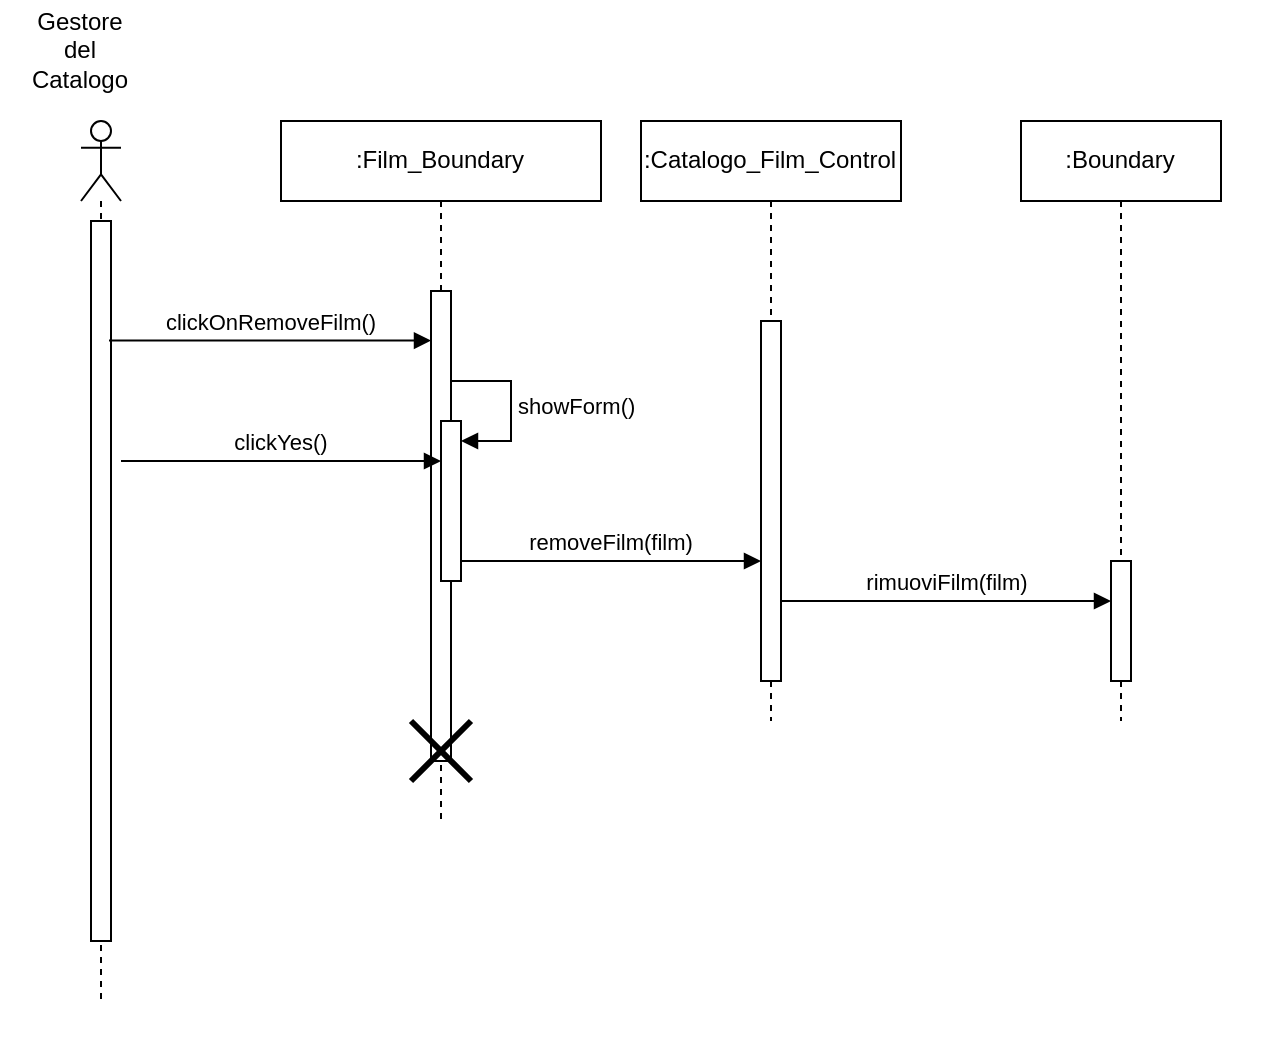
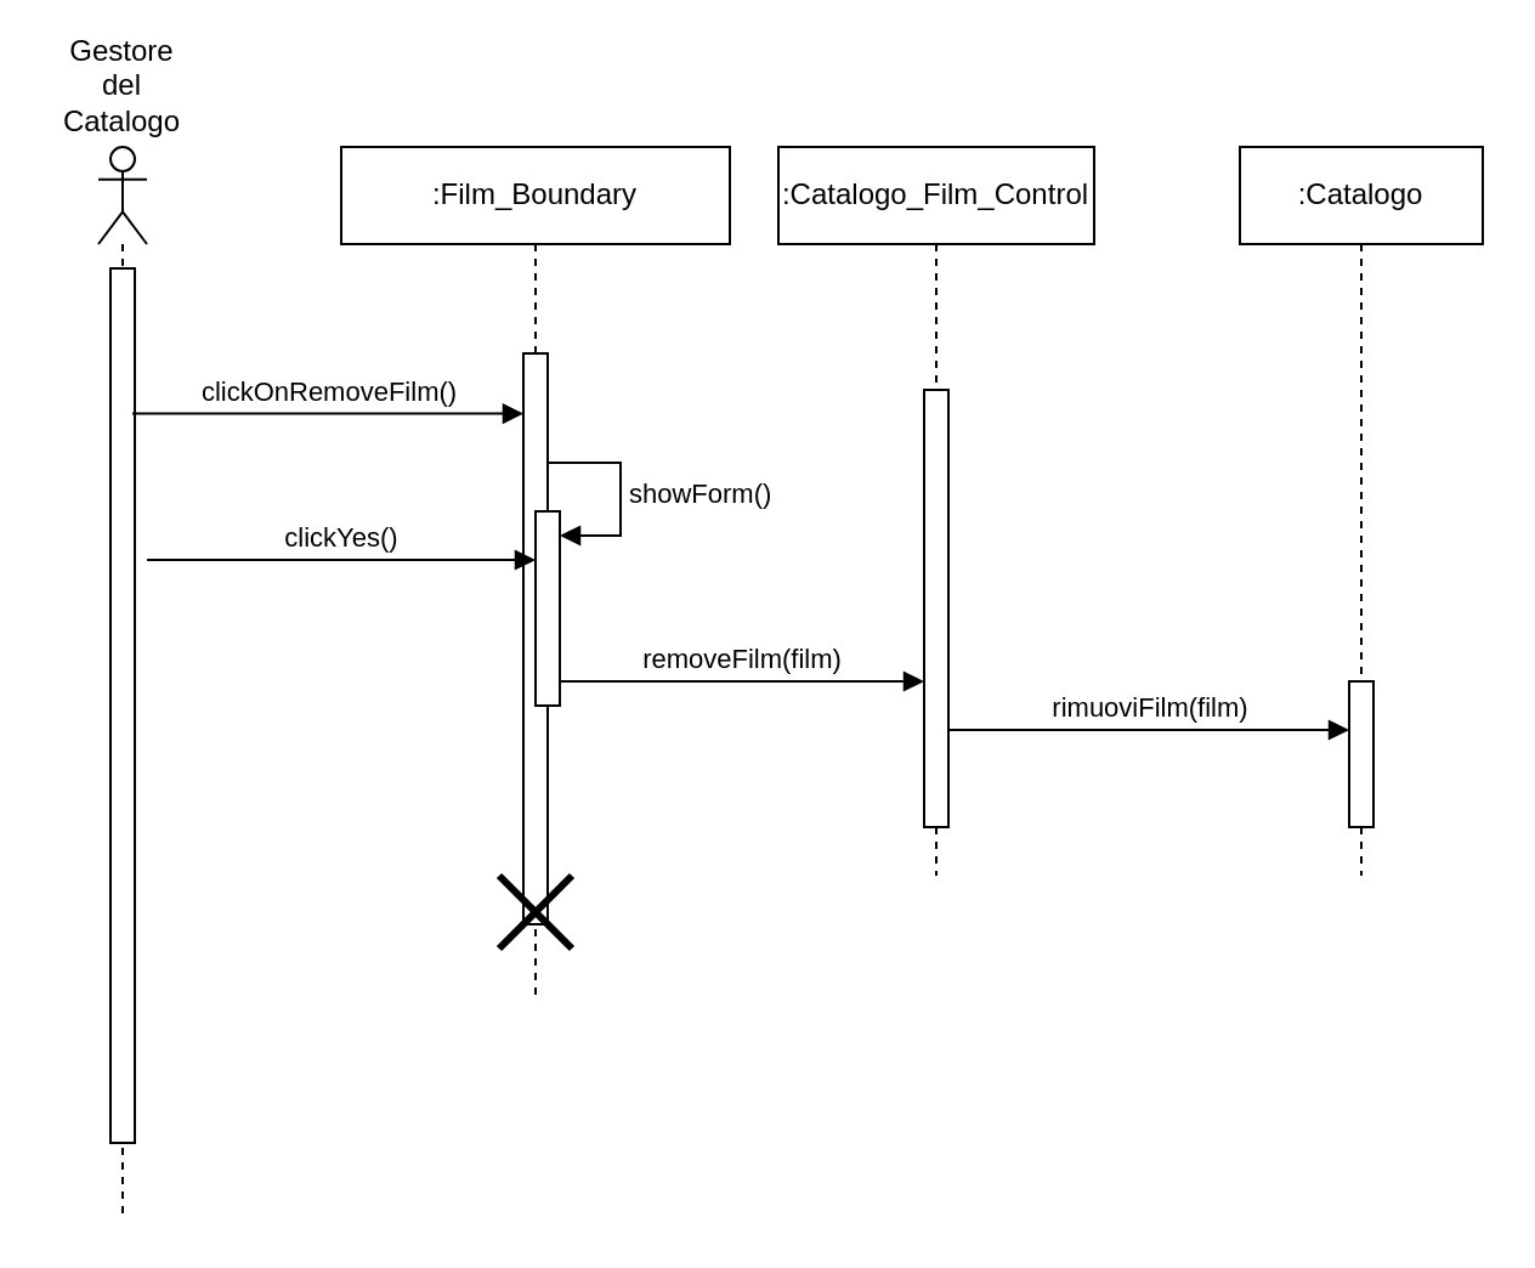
  <mxCell id="0" />
  <mxCell id="1" parent="0" />
  <mxCell id="2" value="" style="shape=umlLifeline;perimeter=lifelinePerimeter;whiteSpace=wrap;html=1;container=1;dropTarget=0;collapsible=0;recursiveResize=0;outlineConnect=0;portConstraint=eastwest;newEdgeStyle={&quot;curved&quot;:0,&quot;rounded&quot;:0};participant=umlActor;" vertex="1" parent="1"><mxGeometry x="40" y="60" width="20" height="440" as="geometry" /></mxCell>
  <mxCell id="3" value="" style="html=1;points=[[0,0,0,0,5],[0,1,0,0,-5],[1,0,0,0,5],[1,1,0,0,-5]];perimeter=orthogonalPerimeter;outlineConnect=0;targetShapes=umlLifeline;portConstraint=eastwest;newEdgeStyle={&quot;curved&quot;:0,&quot;rounded&quot;:0};" vertex="1" parent="2"><mxGeometry x="5" y="50" width="10" height="360" as="geometry" /></mxCell>
- <mxCell id="4" value="Gestore del Catalogo" style="text;html=1;align=center;verticalAlign=middle;whiteSpace=wrap;rounded=0;" vertex="1" parent="1"><mxGeometry x="10" y="10" width="60" height="30" as="geometry" /></mxCell>
+ <mxCell id="4" value="Gestore del Catalogo" style="text;html=1;align=center;verticalAlign=middle;whiteSpace=wrap;rounded=0;" vertex="1" parent="1"><mxGeometry x="20" y="20" width="60" height="30" as="geometry" /></mxCell>
  <mxCell id="5" value="clickOnRemoveFilm()" style="html=1;verticalAlign=bottom;endArrow=block;curved=0;rounded=0;exitX=0.8;exitY=0.166;exitDx=0;exitDy=0;exitPerimeter=0;" edge="1" parent="1" target="7"><mxGeometry width="80" relative="1" as="geometry"><mxPoint x="54" y="169.76" as="sourcePoint" /><mxPoint x="210" y="170" as="targetPoint" /></mxGeometry></mxCell>
  <mxCell id="6" value=":Film_Boundary" style="shape=umlLifeline;perimeter=lifelinePerimeter;whiteSpace=wrap;html=1;container=1;dropTarget=0;collapsible=0;recursiveResize=0;outlineConnect=0;portConstraint=eastwest;newEdgeStyle={&quot;curved&quot;:0,&quot;rounded&quot;:0};" vertex="1" parent="1"><mxGeometry x="140" y="60" width="160" height="350" as="geometry" /></mxCell>
  <mxCell id="7" value="" style="html=1;points=[[0,0,0,0,5],[0,1,0,0,-5],[1,0,0,0,5],[1,1,0,0,-5]];perimeter=orthogonalPerimeter;outlineConnect=0;targetShapes=umlLifeline;portConstraint=eastwest;newEdgeStyle={&quot;curved&quot;:0,&quot;rounded&quot;:0};" vertex="1" parent="6"><mxGeometry x="75" y="85" width="10" height="235" as="geometry" /></mxCell>
  <mxCell id="8" value="" style="html=1;points=[[0,0,0,0,5],[0,1,0,0,-5],[1,0,0,0,5],[1,1,0,0,-5]];perimeter=orthogonalPerimeter;outlineConnect=0;targetShapes=umlLifeline;portConstraint=eastwest;newEdgeStyle={&quot;curved&quot;:0,&quot;rounded&quot;:0};" vertex="1" parent="6"><mxGeometry x="80" y="150" width="10" height="80" as="geometry" /></mxCell>
  <mxCell id="9" value="showForm()" style="html=1;align=left;spacingLeft=2;endArrow=block;rounded=0;edgeStyle=orthogonalEdgeStyle;curved=0;rounded=0;" edge="1" target="8" parent="6"><mxGeometry relative="1" as="geometry"><mxPoint x="85" y="130" as="sourcePoint" /><Array as="points"><mxPoint x="115" y="160" /></Array></mxGeometry></mxCell>
  <mxCell id="10" value=":Catalogo_Film_Control" style="shape=umlLifeline;perimeter=lifelinePerimeter;whiteSpace=wrap;html=1;container=1;dropTarget=0;collapsible=0;recursiveResize=0;outlineConnect=0;portConstraint=eastwest;newEdgeStyle={&quot;curved&quot;:0,&quot;rounded&quot;:0};" vertex="1" parent="1"><mxGeometry x="320" y="60" width="130" height="300" as="geometry" /></mxCell>
  <mxCell id="11" value="" style="html=1;points=[[0,0,0,0,5],[0,1,0,0,-5],[1,0,0,0,5],[1,1,0,0,-5]];perimeter=orthogonalPerimeter;outlineConnect=0;targetShapes=umlLifeline;portConstraint=eastwest;newEdgeStyle={&quot;curved&quot;:0,&quot;rounded&quot;:0};" vertex="1" parent="10"><mxGeometry x="60" y="100" width="10" height="180" as="geometry" /></mxCell>
- <mxCell id="12" value=":Boundary" style="shape=umlLifeline;perimeter=lifelinePerimeter;whiteSpace=wrap;html=1;container=1;dropTarget=0;collapsible=0;recursiveResize=0;outlineConnect=0;portConstraint=eastwest;newEdgeStyle={&quot;curved&quot;:0,&quot;rounded&quot;:0};" vertex="1" parent="1"><mxGeometry x="510" y="60" width="100" height="300" as="geometry" /></mxCell>
+ <mxCell id="12" value=":Catalogo" style="shape=umlLifeline;perimeter=lifelinePerimeter;whiteSpace=wrap;html=1;container=1;dropTarget=0;collapsible=0;recursiveResize=0;outlineConnect=0;portConstraint=eastwest;newEdgeStyle={&quot;curved&quot;:0,&quot;rounded&quot;:0};" vertex="1" parent="1"><mxGeometry x="510" y="60" width="100" height="300" as="geometry" /></mxCell>
  <mxCell id="13" value="" style="html=1;points=[[0,0,0,0,5],[0,1,0,0,-5],[1,0,0,0,5],[1,1,0,0,-5]];perimeter=orthogonalPerimeter;outlineConnect=0;targetShapes=umlLifeline;portConstraint=eastwest;newEdgeStyle={&quot;curved&quot;:0,&quot;rounded&quot;:0};" vertex="1" parent="12"><mxGeometry x="45" y="220" width="10" height="60" as="geometry" /></mxCell>
  <mxCell id="14" value="clickYes()" style="html=1;verticalAlign=bottom;endArrow=block;curved=0;rounded=0;" edge="1" parent="1" target="8"><mxGeometry width="80" relative="1" as="geometry"><mxPoint x="60" y="230" as="sourcePoint" /><mxPoint x="210" y="230" as="targetPoint" /></mxGeometry></mxCell>
  <mxCell id="15" value="" style="shape=umlDestroy;whiteSpace=wrap;html=1;strokeWidth=3;targetShapes=umlLifeline;" vertex="1" parent="1"><mxGeometry x="205" y="360" width="30" height="30" as="geometry" /></mxCell>
  <mxCell id="16" value="removeFilm(film)" style="html=1;verticalAlign=bottom;endArrow=block;curved=0;rounded=0;" edge="1" parent="1" target="11"><mxGeometry width="80" relative="1" as="geometry"><mxPoint x="230" y="280" as="sourcePoint" /><mxPoint x="360" y="280" as="targetPoint" /></mxGeometry></mxCell>
  <mxCell id="17" value="rimuoviFilm(film)" style="html=1;verticalAlign=bottom;endArrow=block;curved=0;rounded=0;" edge="1" parent="1" target="13"><mxGeometry x="0.006" width="80" relative="1" as="geometry"><mxPoint x="390" y="300" as="sourcePoint" /><mxPoint x="470" y="300" as="targetPoint" /><mxPoint as="offset" /></mxGeometry></mxCell>
